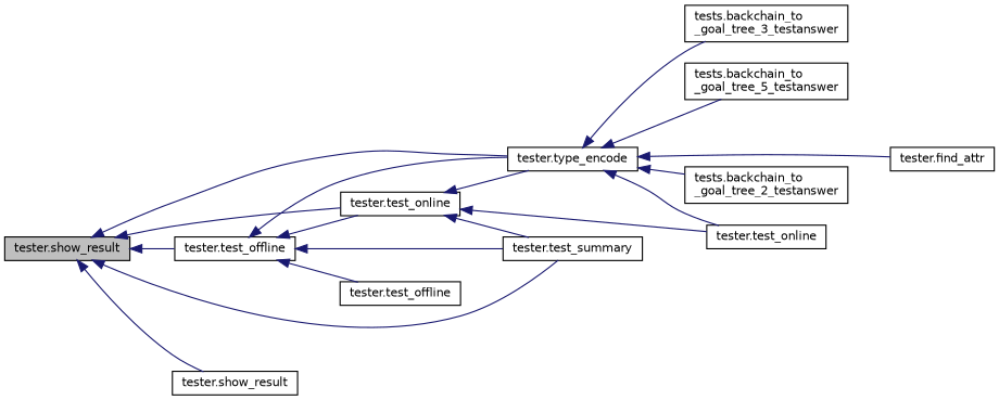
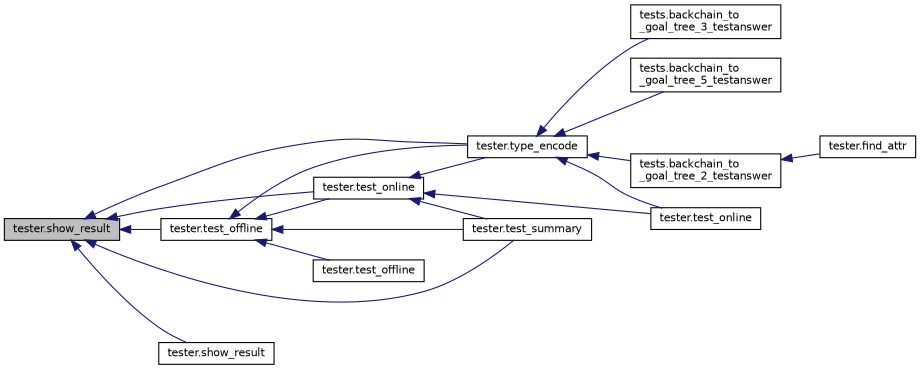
  digraph {
    rankdir=LR
    node [color=black fillcolor=white fontname=Helvetica fontsize=10 shape=record style=filled]
    edge [color=midnightblue dir=back fontname=Helvetica fontsize=10 labelfontname=Helvetica labelfontsize=10 style=solid]
    n1 [fillcolor=grey75 fontcolor=black height=0.2 label="tester.show_result" width=0.4]
    n2 [height=0.2 label="tester.test_offline" width=0.4]
    n3 [height=0.2 label="tester.test_online" width=0.4]
    n4 [height=0.2 label="tester.type_encode" width=0.4]
    n5 [height=0.2 label="tester.test_summary" width=0.4]
    n6 [height=0.2 label="tester.show_result" width=0.4]
    n7 [height=0.2 label="tester.test_offline" width=0.4]
    n8 [height=0.2 label="tester.test_online" width=0.4]
    n9 [height=0.2 label="tester.find_attr" width=0.4]
    n10 [height=0.2 label="tests.backchain_to\l_goal_tree_2_testanswer" width=0.4]
    n11 [height=0.2 label="tests.backchain_to\l_goal_tree_3_testanswer" width=0.4]
    n12 [height=0.2 label="tests.backchain_to\l_goal_tree_5_testanswer" width=0.4]
    n1 -> n2
    n1 -> n3
    n1 -> n4
    n1 -> n5
    n1 -> n6
    n2 -> n3
    n2 -> n4
    n2 -> n5
    n2 -> n7
    n3 -> n4
    n3 -> n5
    n3 -> n8
    n4 -> n8
-   n4 -> n9
+   n10 -> n9
    n4 -> n10
    n4 -> n11
    n4 -> n12
  }
